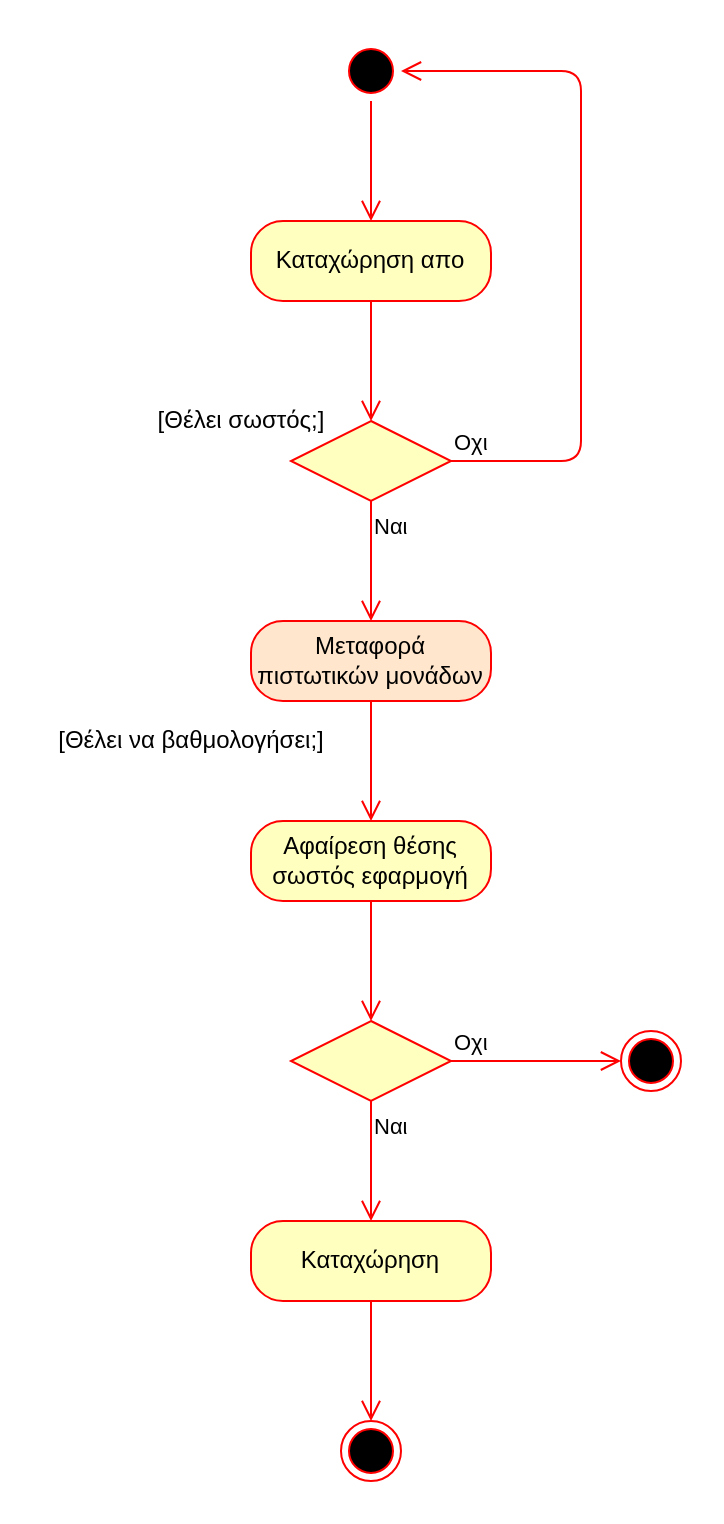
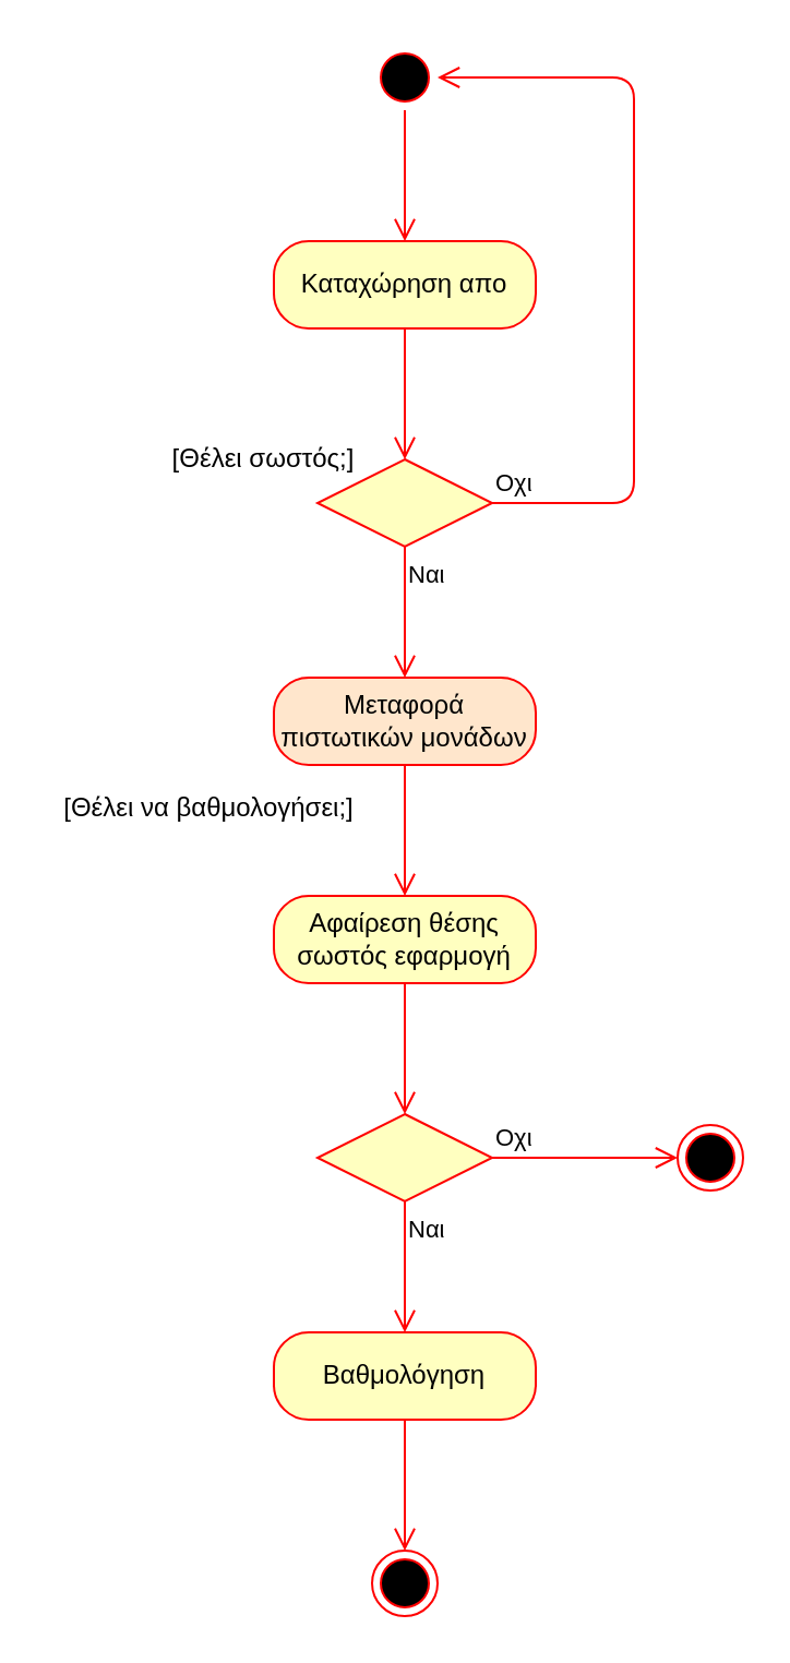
  <mxCell id="0" />
  <mxCell id="1" parent="0" />
  <mxCell id="2" value="" style="ellipse;html=1;shape=startState;fillColor=#000000;strokeColor=#ff0000;" parent="1" vertex="1"><mxGeometry x="170" y="20" width="30" height="30" as="geometry" /></mxCell>
  <mxCell id="3" value="" style="edgeStyle=orthogonalEdgeStyle;html=1;verticalAlign=bottom;endArrow=open;endSize=8;strokeColor=#ff0000;" parent="1" source="2" edge="1"><mxGeometry relative="1" as="geometry"><mxPoint x="185" y="110" as="targetPoint" /></mxGeometry></mxCell>
  <mxCell id="4" value="Καταχώρηση απο" style="rounded=1;whiteSpace=wrap;html=1;arcSize=40;fontColor=#000000;fillColor=#ffffc0;strokeColor=#ff0000;" parent="1" vertex="1"><mxGeometry x="125" y="110" width="120" height="40" as="geometry" /></mxCell>
  <mxCell id="5" value="" style="edgeStyle=orthogonalEdgeStyle;html=1;verticalAlign=bottom;endArrow=open;endSize=8;strokeColor=#ff0000;" parent="1" source="4" edge="1"><mxGeometry relative="1" as="geometry"><mxPoint x="185" y="210" as="targetPoint" /></mxGeometry></mxCell>
  <mxCell id="6" value="" style="rhombus;whiteSpace=wrap;html=1;fillColor=#ffffc0;strokeColor=#ff0000;" parent="1" vertex="1"><mxGeometry x="145" y="210" width="80" height="40" as="geometry" /></mxCell>
  <mxCell id="7" value="Οχι" style="edgeStyle=orthogonalEdgeStyle;html=1;align=left;verticalAlign=bottom;endArrow=open;endSize=8;strokeColor=#ff0000;entryX=1;entryY=0.5;entryDx=0;entryDy=0;" parent="1" source="6" target="2" edge="1"><mxGeometry x="-1" relative="1" as="geometry"><mxPoint x="340" y="100" as="targetPoint" /><Array as="points"><mxPoint x="290" y="230" /><mxPoint x="290" y="35" /></Array></mxGeometry></mxCell>
  <mxCell id="8" value="Ναι" style="edgeStyle=orthogonalEdgeStyle;html=1;align=left;verticalAlign=top;endArrow=open;endSize=8;strokeColor=#ff0000;" parent="1" source="6" edge="1"><mxGeometry x="-1" relative="1" as="geometry"><mxPoint x="185" y="310" as="targetPoint" /></mxGeometry></mxCell>
  <mxCell id="9" value="[Θέλει σωστός;]" style="text;html=1;align=center;verticalAlign=middle;resizable=0;points=[];autosize=1;" parent="1" vertex="1"><mxGeometry x="70" y="200" width="100" height="20" as="geometry" /></mxCell>
  <mxCell id="10" value="Μεταφορά πιστωτικών μονάδων" style="rounded=1;whiteSpace=wrap;html=1;arcSize=40;fontColor=#000000;fillColor=#ffe6cc;strokeColor=#ff0000;" parent="1" vertex="1"><mxGeometry x="125" y="310" width="120" height="40" as="geometry" /></mxCell>
  <mxCell id="11" value="" style="edgeStyle=orthogonalEdgeStyle;html=1;verticalAlign=bottom;endArrow=open;endSize=8;strokeColor=#ff0000;" parent="1" source="10" edge="1"><mxGeometry relative="1" as="geometry"><mxPoint x="185" y="410" as="targetPoint" /></mxGeometry></mxCell>
  <mxCell id="12" value="Αφαίρεση θέσης σωστός εφαρμογή" style="rounded=1;whiteSpace=wrap;html=1;arcSize=40;fontColor=#000000;fillColor=#ffffc0;strokeColor=#ff0000;" parent="1" vertex="1"><mxGeometry x="125" y="410" width="120" height="40" as="geometry" /></mxCell>
  <mxCell id="13" value="" style="edgeStyle=orthogonalEdgeStyle;html=1;verticalAlign=bottom;endArrow=open;endSize=8;strokeColor=#ff0000;" parent="1" source="12" edge="1"><mxGeometry relative="1" as="geometry"><mxPoint x="185" y="510" as="targetPoint" /></mxGeometry></mxCell>
  <mxCell id="14" value="" style="rhombus;whiteSpace=wrap;html=1;fillColor=#ffffc0;strokeColor=#ff0000;" parent="1" vertex="1"><mxGeometry x="145" y="510" width="80" height="40" as="geometry" /></mxCell>
  <mxCell id="15" value="Οχι" style="edgeStyle=orthogonalEdgeStyle;html=1;align=left;verticalAlign=bottom;endArrow=open;endSize=8;strokeColor=#ff0000;" parent="1" source="14" target="21" edge="1"><mxGeometry x="-1" relative="1" as="geometry"><mxPoint x="325" y="530" as="targetPoint" /></mxGeometry></mxCell>
  <mxCell id="16" value="Ναι" style="edgeStyle=orthogonalEdgeStyle;html=1;align=left;verticalAlign=top;endArrow=open;endSize=8;strokeColor=#ff0000;" parent="1" source="14" edge="1"><mxGeometry x="-1" relative="1" as="geometry"><mxPoint x="185" y="610" as="targetPoint" /></mxGeometry></mxCell>
  <mxCell id="17" value="[Θέλει να βαθμολογήσει;]" style="text;html=1;align=center;verticalAlign=middle;resizable=0;points=[];autosize=1;" parent="1" vertex="1"><mxGeometry x="20" y="360" width="150" height="20" as="geometry" /></mxCell>
- <mxCell id="18" value="Καταχώρηση" style="rounded=1;whiteSpace=wrap;html=1;arcSize=40;fontColor=#000000;fillColor=#ffffc0;strokeColor=#ff0000;" parent="1" vertex="1"><mxGeometry x="125" y="610" width="120" height="40" as="geometry" /></mxCell>
+ <mxCell id="18" value="Βαθμολόγηση" style="rounded=1;whiteSpace=wrap;html=1;arcSize=40;fontColor=#000000;fillColor=#ffffc0;strokeColor=#ff0000;" parent="1" vertex="1"><mxGeometry x="125" y="610" width="120" height="40" as="geometry" /></mxCell>
  <mxCell id="19" value="" style="edgeStyle=orthogonalEdgeStyle;html=1;verticalAlign=bottom;endArrow=open;endSize=8;strokeColor=#ff0000;" parent="1" source="18" edge="1"><mxGeometry relative="1" as="geometry"><mxPoint x="185" y="710" as="targetPoint" /></mxGeometry></mxCell>
  <mxCell id="20" value="" style="ellipse;html=1;shape=endState;fillColor=#000000;strokeColor=#ff0000;" parent="1" vertex="1"><mxGeometry x="170" y="710" width="30" height="30" as="geometry" /></mxCell>
  <mxCell id="21" value="" style="ellipse;html=1;shape=endState;fillColor=#000000;strokeColor=#ff0000;" parent="1" vertex="1"><mxGeometry x="310" y="515" width="30" height="30" as="geometry" /></mxCell>
